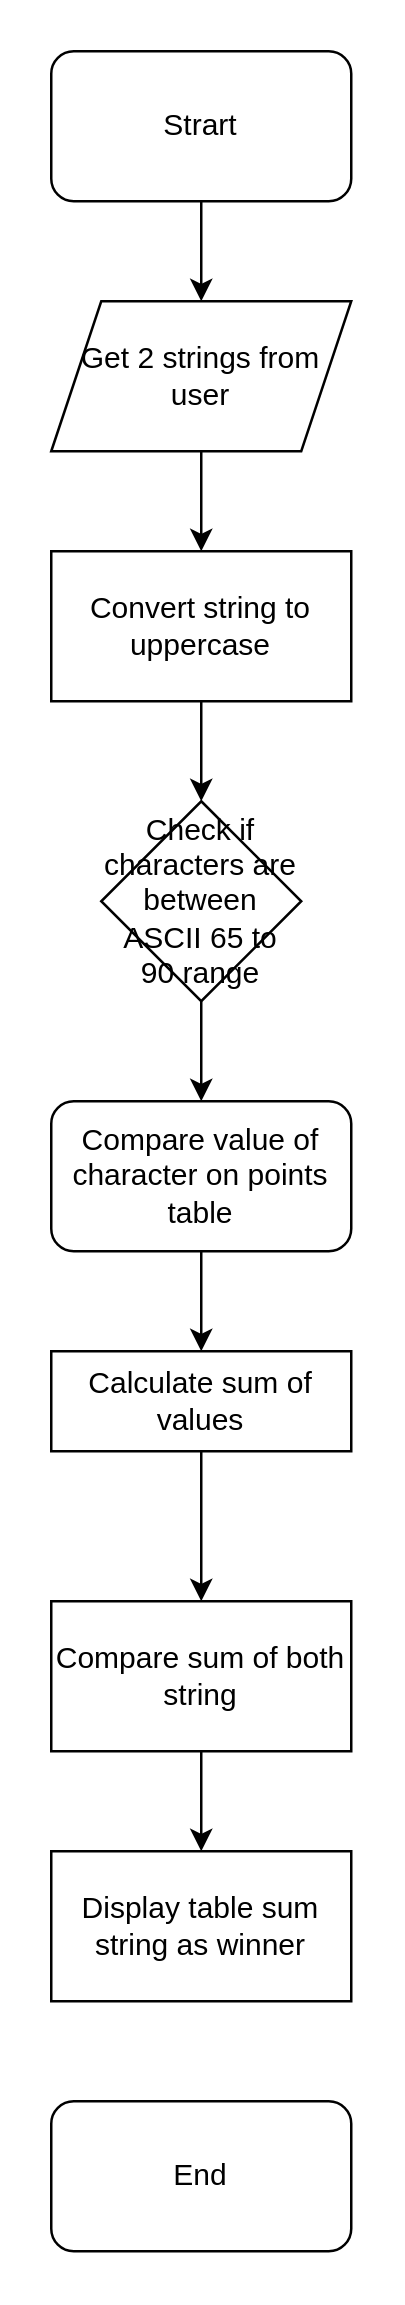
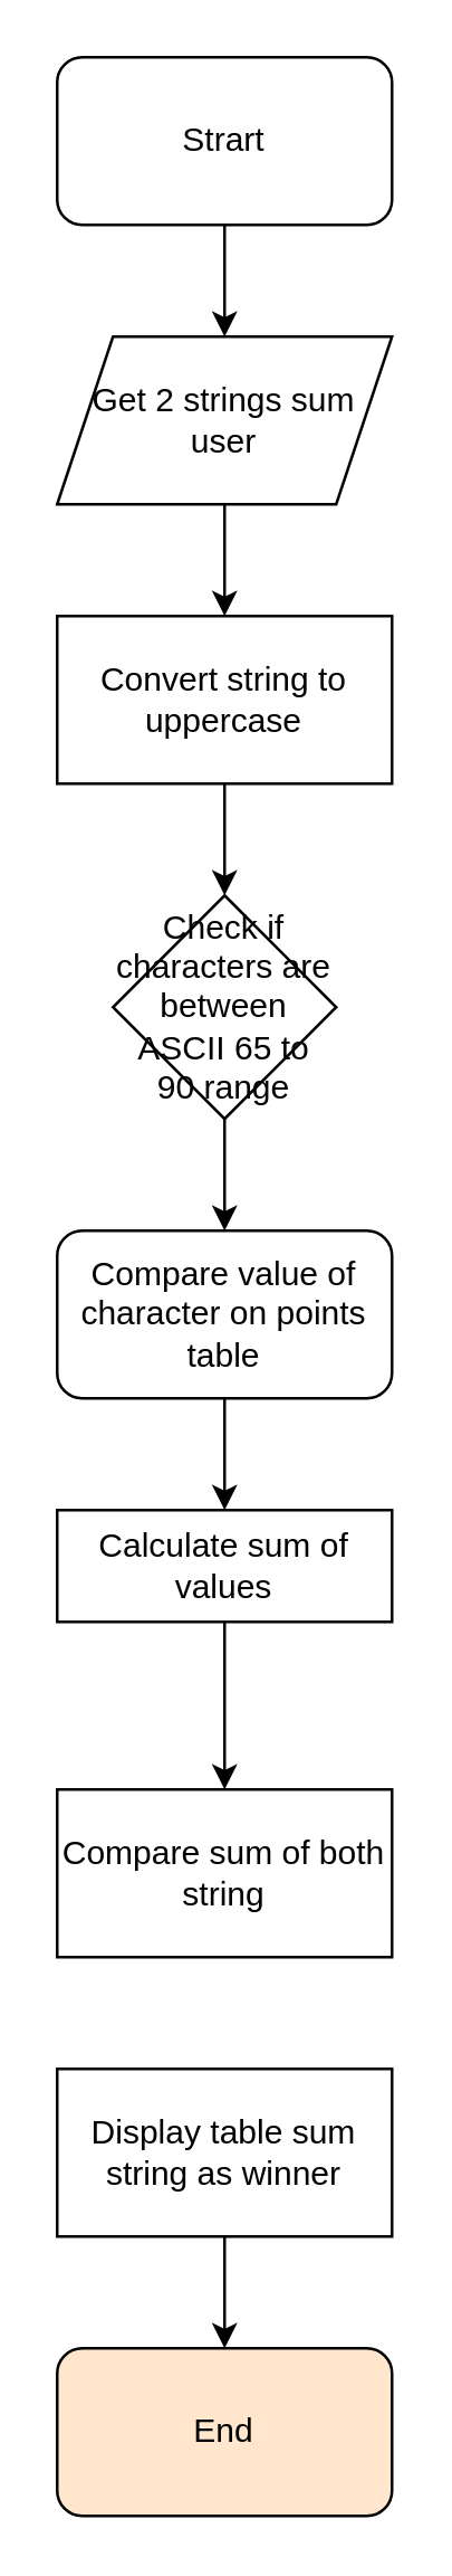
  <mxCell id="0" />
  <mxCell id="1" parent="0" />
  <mxCell id="2" value="" style="edgeStyle=orthogonalEdgeStyle;rounded=0;orthogonalLoop=1;jettySize=auto;html=1;" edge="1" parent="1" source="3" target="5"><mxGeometry relative="1" as="geometry" /></mxCell>
  <mxCell id="3" value="Strart" style="rounded=1;whiteSpace=wrap;html=1;" vertex="1" parent="1"><mxGeometry x="20" y="20" width="120" height="60" as="geometry" /></mxCell>
  <mxCell id="4" value="" style="edgeStyle=orthogonalEdgeStyle;rounded=0;orthogonalLoop=1;jettySize=auto;html=1;" edge="1" parent="1" source="5" target="7"><mxGeometry relative="1" as="geometry" /></mxCell>
- <mxCell id="5" value="Get 2 strings from user" style="shape=parallelogram;perimeter=parallelogramPerimeter;whiteSpace=wrap;html=1;fixedSize=1;" vertex="1" parent="1"><mxGeometry x="20" y="120" width="120" height="60" as="geometry" /></mxCell>
+ <mxCell id="5" value="Get 2 strings sum user" style="shape=parallelogram;perimeter=parallelogramPerimeter;whiteSpace=wrap;html=1;fixedSize=1;" vertex="1" parent="1"><mxGeometry x="20" y="120" width="120" height="60" as="geometry" /></mxCell>
  <mxCell id="6" value="" style="edgeStyle=orthogonalEdgeStyle;rounded=0;orthogonalLoop=1;jettySize=auto;html=1;" edge="1" parent="1" source="7"><mxGeometry relative="1" as="geometry"><mxPoint x="80" y="320" as="targetPoint" /></mxGeometry></mxCell>
  <mxCell id="7" value="Convert string to uppercase" style="rounded=0;whiteSpace=wrap;html=1;" vertex="1" parent="1"><mxGeometry x="20" y="220" width="120" height="60" as="geometry" /></mxCell>
  <mxCell id="8" value="" style="edgeStyle=orthogonalEdgeStyle;rounded=0;orthogonalLoop=1;jettySize=auto;html=1;" edge="1" parent="1" source="9" target="11"><mxGeometry relative="1" as="geometry" /></mxCell>
  <mxCell id="9" value="Check if characters are between ASCII 65 to 90 range" style="rhombus;whiteSpace=wrap;html=1;" vertex="1" parent="1"><mxGeometry x="40" y="320" width="80" height="80" as="geometry" /></mxCell>
  <mxCell id="10" value="" style="edgeStyle=orthogonalEdgeStyle;rounded=0;orthogonalLoop=1;jettySize=auto;html=1;" edge="1" parent="1" source="11" target="13"><mxGeometry relative="1" as="geometry" /></mxCell>
  <mxCell id="11" value="Compare value of character on points table" style="whiteSpace=wrap;html=1;rounded=1;" vertex="1" parent="1"><mxGeometry x="20" y="440" width="120" height="60" as="geometry" /></mxCell>
  <mxCell id="12" value="" style="edgeStyle=orthogonalEdgeStyle;rounded=0;orthogonalLoop=1;jettySize=auto;html=1;" edge="1" parent="1" source="13" target="15"><mxGeometry relative="1" as="geometry" /></mxCell>
  <mxCell id="13" value="Calculate sum of values" style="rounded=0;whiteSpace=wrap;html=1;" vertex="1" parent="1"><mxGeometry x="20" y="540" width="120" height="40" as="geometry" /></mxCell>
- <mxCell id="14" value="" style="edgeStyle=orthogonalEdgeStyle;rounded=0;orthogonalLoop=1;jettySize=auto;html=1;" edge="1" parent="1" source="15" target="17"><mxGeometry relative="1" as="geometry" /></mxCell>
  <mxCell id="15" value="Compare sum of both string" style="rounded=0;whiteSpace=wrap;html=1;" vertex="1" parent="1"><mxGeometry x="20" y="640" width="120" height="60" as="geometry" /></mxCell>
+ <mxCell id="16" value="" style="edgeStyle=orthogonalEdgeStyle;rounded=0;orthogonalLoop=1;jettySize=auto;html=1;" edge="1" parent="1" source="17" target="18"><mxGeometry relative="1" as="geometry" /></mxCell>
  <mxCell id="17" value="Display table sum string as winner" style="rounded=0;whiteSpace=wrap;html=1;" vertex="1" parent="1"><mxGeometry x="20" y="740" width="120" height="60" as="geometry" /></mxCell>
- <mxCell id="18" value="End" style="rounded=1;whiteSpace=wrap;html=1;" vertex="1" parent="1"><mxGeometry x="20" y="840" width="120" height="60" as="geometry" /></mxCell>
+ <mxCell id="18" value="End" style="rounded=1;whiteSpace=wrap;html=1;fillColor=#ffe6cc;" vertex="1" parent="1"><mxGeometry x="20" y="840" width="120" height="60" as="geometry" /></mxCell>
